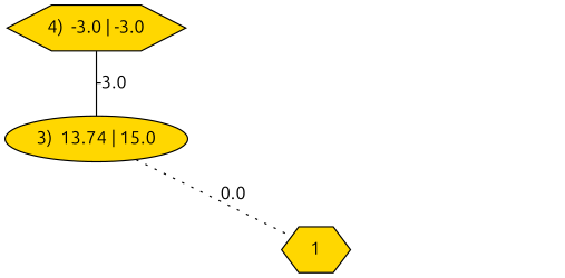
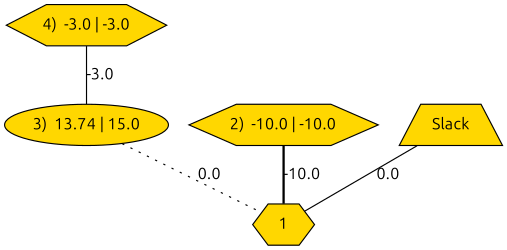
  strict graph {
    fontname=Ubuntu
    node [fillcolor=gold fontname=Ubuntu shape=hexagon style=filled]
    edge [fontname=Ubuntu style=solid]
    n1 [label=1]
    n2 [label="4)  -3.0 | -3.0"]
    n3 [label="3)  13.74 | 15.0" shape=ellipse]
+   n4 [label="2)  -10.0 | -10.0"]
+   n5 [label=Slack shape=trapezium]
    n2 -- n3 [label=-3.0]
    n3 -- n1 [label=0.0 style=dotted]
+   n4 -- n1 [label=-10.0 style=bold]
+   n5 -- n1 [label=0.0]
  }
